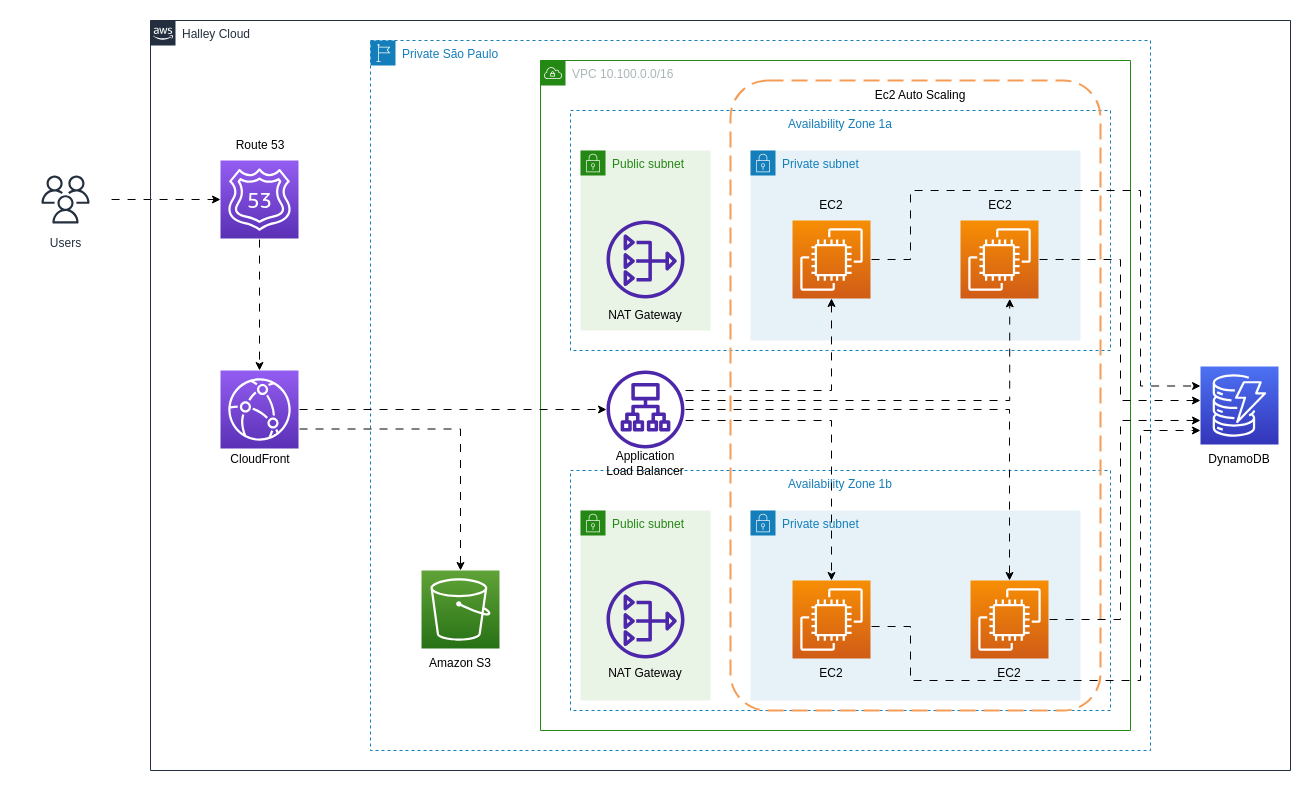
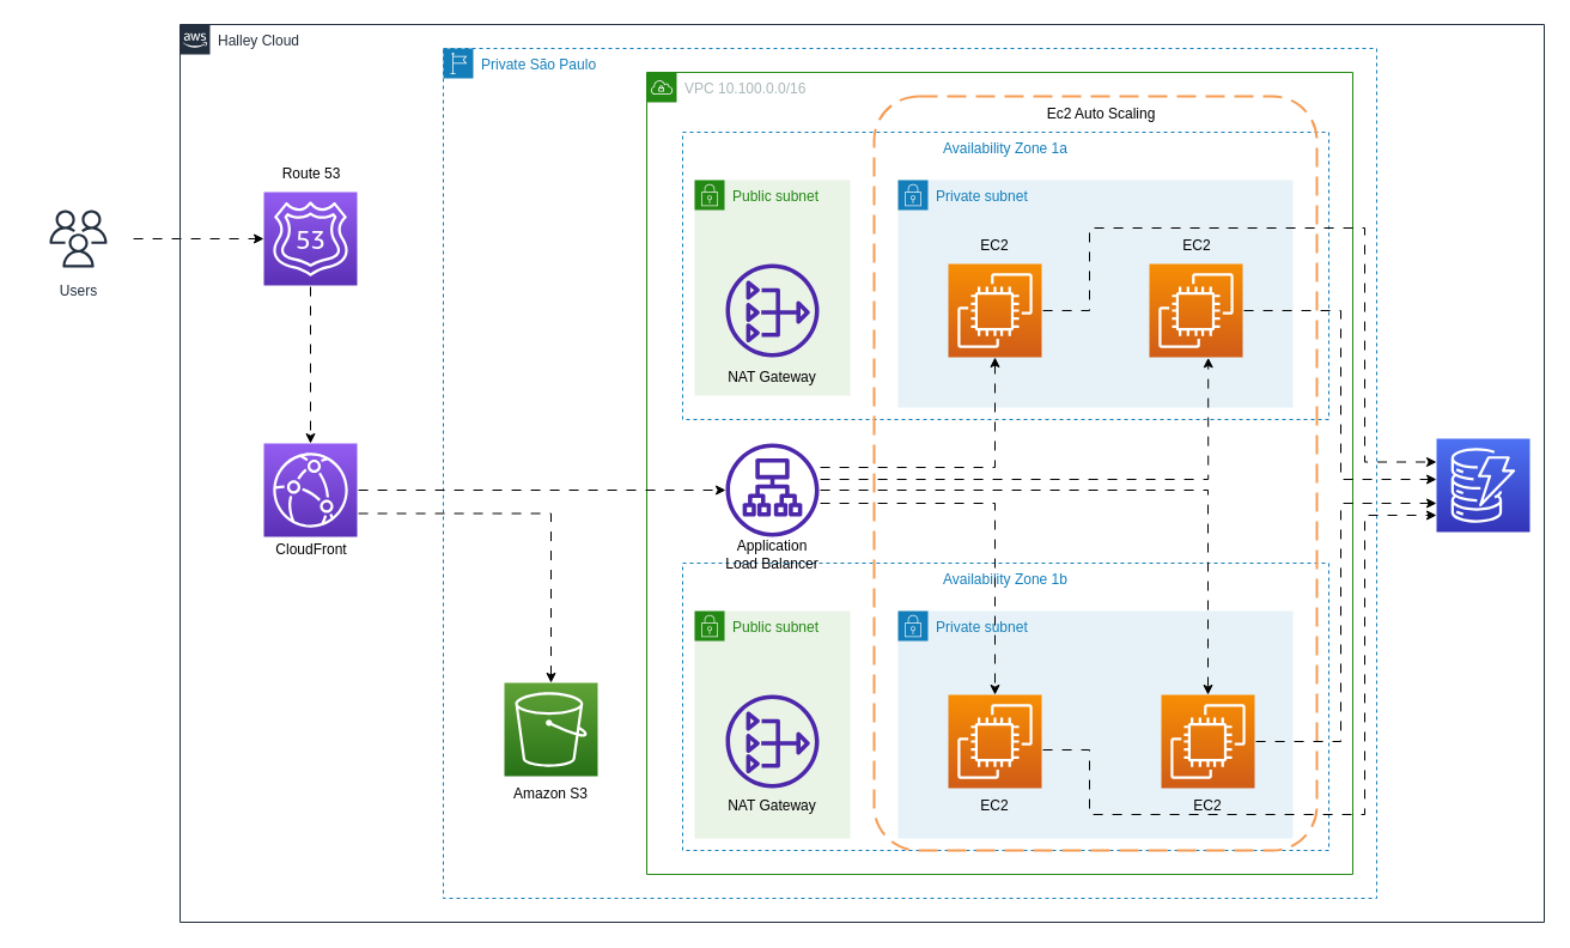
  <mxCell id="0" />
  <mxCell id="1" parent="0" />
  <mxCell id="2" style="edgeStyle=orthogonalEdgeStyle;rounded=0;orthogonalLoop=1;jettySize=auto;html=1;entryX=0;entryY=0.5;entryDx=0;entryDy=0;entryPerimeter=0;flowAnimation=1;" parent="1" source="3" target="41" edge="1"><mxGeometry relative="1" as="geometry" /></mxCell>
  <mxCell id="3" value="Users" style="sketch=0;outlineConnect=0;fontColor=#232F3E;gradientColor=none;strokeColor=#232F3E;fillColor=#ffffff;dashed=0;verticalLabelPosition=bottom;verticalAlign=top;align=center;html=1;fontSize=12;fontStyle=0;aspect=fixed;shape=mxgraph.aws4.resourceIcon;resIcon=mxgraph.aws4.users;" parent="1" vertex="1"><mxGeometry x="20" y="169" width="90" height="60" as="geometry" /></mxCell>
  <mxCell id="4" value="Halley Cloud" style="points=[[0,0],[0.25,0],[0.5,0],[0.75,0],[1,0],[1,0.25],[1,0.5],[1,0.75],[1,1],[0.75,1],[0.5,1],[0.25,1],[0,1],[0,0.75],[0,0.5],[0,0.25]];outlineConnect=0;gradientColor=none;html=1;whiteSpace=wrap;fontSize=12;fontStyle=0;container=1;pointerEvents=0;collapsible=0;recursiveResize=0;shape=mxgraph.aws4.group;grIcon=mxgraph.aws4.group_aws_cloud_alt;strokeColor=#232F3E;fillColor=none;verticalAlign=top;align=left;spacingLeft=30;fontColor=#232F3E;dashed=0;" parent="1" vertex="1"><mxGeometry x="150" y="20" width="1140" height="750" as="geometry" /></mxCell>
  <mxCell id="5" value="Private São Paulo" style="points=[[0,0],[0.25,0],[0.5,0],[0.75,0],[1,0],[1,0.25],[1,0.5],[1,0.75],[1,1],[0.75,1],[0.5,1],[0.25,1],[0,1],[0,0.75],[0,0.5],[0,0.25]];outlineConnect=0;gradientColor=none;html=1;whiteSpace=wrap;fontSize=12;fontStyle=0;container=1;pointerEvents=0;collapsible=0;recursiveResize=0;shape=mxgraph.aws4.group;grIcon=mxgraph.aws4.group_region;strokeColor=#147EBA;fillColor=none;verticalAlign=top;align=left;spacingLeft=30;fontColor=#147EBA;dashed=1;" parent="4" vertex="1"><mxGeometry x="220" y="20" width="780" height="710" as="geometry" /></mxCell>
  <mxCell id="6" value="VPC 10.100.0.0/16" style="points=[[0,0],[0.25,0],[0.5,0],[0.75,0],[1,0],[1,0.25],[1,0.5],[1,0.75],[1,1],[0.75,1],[0.5,1],[0.25,1],[0,1],[0,0.75],[0,0.5],[0,0.25]];outlineConnect=0;gradientColor=none;html=1;whiteSpace=wrap;fontSize=12;fontStyle=0;container=1;pointerEvents=0;collapsible=0;recursiveResize=0;shape=mxgraph.aws4.group;grIcon=mxgraph.aws4.group_vpc;strokeColor=#248814;fillColor=none;verticalAlign=top;align=left;spacingLeft=30;fontColor=#AAB7B8;dashed=0;" parent="5" vertex="1"><mxGeometry x="170" y="20" width="590" height="670" as="geometry" /></mxCell>
  <mxCell id="7" value="Availability Zone 1a" style="fillColor=none;strokeColor=#147EBA;dashed=1;verticalAlign=top;fontStyle=0;fontColor=#147EBA;whiteSpace=wrap;html=1;" parent="6" vertex="1"><mxGeometry x="30" y="50" width="540" height="240" as="geometry" /></mxCell>
  <mxCell id="8" value="Availability Zone 1b" style="fillColor=none;strokeColor=#147EBA;dashed=1;verticalAlign=top;fontStyle=0;fontColor=#147EBA;whiteSpace=wrap;html=1;" parent="6" vertex="1"><mxGeometry x="30" y="410" width="540" height="240" as="geometry" /></mxCell>
  <mxCell id="9" value="" style="rounded=1;arcSize=10;dashed=1;strokeColor=#F59D56;fillColor=none;gradientColor=none;dashPattern=8 4;strokeWidth=2;" parent="6" vertex="1"><mxGeometry x="190" y="20" width="370" height="630" as="geometry" /></mxCell>
  <mxCell id="10" value="Private subnet" style="points=[[0,0],[0.25,0],[0.5,0],[0.75,0],[1,0],[1,0.25],[1,0.5],[1,0.75],[1,1],[0.75,1],[0.5,1],[0.25,1],[0,1],[0,0.75],[0,0.5],[0,0.25]];outlineConnect=0;gradientColor=none;html=1;whiteSpace=wrap;fontSize=12;fontStyle=0;container=1;pointerEvents=0;collapsible=0;recursiveResize=0;shape=mxgraph.aws4.group;grIcon=mxgraph.aws4.group_security_group;grStroke=0;strokeColor=#147EBA;fillColor=#E6F2F8;verticalAlign=top;align=left;spacingLeft=30;fontColor=#147EBA;dashed=0;" parent="6" vertex="1"><mxGeometry x="210" y="90" width="330" height="190" as="geometry" /></mxCell>
  <mxCell id="11" value="" style="sketch=0;points=[[0,0,0],[0.25,0,0],[0.5,0,0],[0.75,0,0],[1,0,0],[0,1,0],[0.25,1,0],[0.5,1,0],[0.75,1,0],[1,1,0],[0,0.25,0],[0,0.5,0],[0,0.75,0],[1,0.25,0],[1,0.5,0],[1,0.75,0]];outlineConnect=0;fontColor=#232F3E;gradientColor=#F78E04;gradientDirection=north;fillColor=#D05C17;strokeColor=#ffffff;dashed=0;verticalLabelPosition=bottom;verticalAlign=top;align=center;html=1;fontSize=12;fontStyle=0;aspect=fixed;shape=mxgraph.aws4.resourceIcon;resIcon=mxgraph.aws4.ec2;" parent="10" vertex="1"><mxGeometry x="210" y="70" width="78" height="78" as="geometry" /></mxCell>
  <mxCell id="12" value="Private subnet" style="points=[[0,0],[0.25,0],[0.5,0],[0.75,0],[1,0],[1,0.25],[1,0.5],[1,0.75],[1,1],[0.75,1],[0.5,1],[0.25,1],[0,1],[0,0.75],[0,0.5],[0,0.25]];outlineConnect=0;gradientColor=none;html=1;whiteSpace=wrap;fontSize=12;fontStyle=0;container=1;pointerEvents=0;collapsible=0;recursiveResize=0;shape=mxgraph.aws4.group;grIcon=mxgraph.aws4.group_security_group;grStroke=0;strokeColor=#147EBA;fillColor=#E6F2F8;verticalAlign=top;align=left;spacingLeft=30;fontColor=#147EBA;dashed=0;" parent="6" vertex="1"><mxGeometry x="210" y="450" width="330" height="190" as="geometry" /></mxCell>
  <mxCell id="13" value="" style="sketch=0;points=[[0,0,0],[0.25,0,0],[0.5,0,0],[0.75,0,0],[1,0,0],[0,1,0],[0.25,1,0],[0.5,1,0],[0.75,1,0],[1,1,0],[0,0.25,0],[0,0.5,0],[0,0.75,0],[1,0.25,0],[1,0.5,0],[1,0.75,0]];outlineConnect=0;fontColor=#232F3E;gradientColor=#F78E04;gradientDirection=north;fillColor=#D05C17;strokeColor=#ffffff;dashed=0;verticalLabelPosition=bottom;verticalAlign=top;align=center;html=1;fontSize=12;fontStyle=0;aspect=fixed;shape=mxgraph.aws4.resourceIcon;resIcon=mxgraph.aws4.ec2;" parent="12" vertex="1"><mxGeometry x="42" y="70" width="78" height="78" as="geometry" /></mxCell>
  <mxCell id="14" value="" style="sketch=0;points=[[0,0,0],[0.25,0,0],[0.5,0,0],[0.75,0,0],[1,0,0],[0,1,0],[0.25,1,0],[0.5,1,0],[0.75,1,0],[1,1,0],[0,0.25,0],[0,0.5,0],[0,0.75,0],[1,0.25,0],[1,0.5,0],[1,0.75,0]];outlineConnect=0;fontColor=#232F3E;gradientColor=#F78E04;gradientDirection=north;fillColor=#D05C17;strokeColor=#ffffff;dashed=0;verticalLabelPosition=bottom;verticalAlign=top;align=center;html=1;fontSize=12;fontStyle=0;aspect=fixed;shape=mxgraph.aws4.resourceIcon;resIcon=mxgraph.aws4.ec2;" parent="12" vertex="1"><mxGeometry x="220" y="70" width="78" height="78" as="geometry" /></mxCell>
  <mxCell id="15" value="EC2" style="text;html=1;strokeColor=none;fillColor=none;align=center;verticalAlign=middle;whiteSpace=wrap;rounded=0;" parent="12" vertex="1"><mxGeometry x="31" y="148" width="100" height="30" as="geometry" /></mxCell>
  <mxCell id="16" value="EC2" style="text;html=1;strokeColor=none;fillColor=none;align=center;verticalAlign=middle;whiteSpace=wrap;rounded=0;" parent="12" vertex="1"><mxGeometry x="209" y="148" width="100" height="30" as="geometry" /></mxCell>
  <mxCell id="17" style="edgeStyle=orthogonalEdgeStyle;rounded=0;orthogonalLoop=1;jettySize=auto;html=1;flowAnimation=1;" parent="12" edge="1"><mxGeometry relative="1" as="geometry"><mxPoint x="120" y="116" as="sourcePoint" /><mxPoint x="450" y="-80" as="targetPoint" /><Array as="points"><mxPoint x="160" y="116" /><mxPoint x="160" y="170" /><mxPoint x="390" y="170" /><mxPoint x="390" y="-80" /></Array></mxGeometry></mxCell>
  <mxCell id="18" value="Public subnet" style="points=[[0,0],[0.25,0],[0.5,0],[0.75,0],[1,0],[1,0.25],[1,0.5],[1,0.75],[1,1],[0.75,1],[0.5,1],[0.25,1],[0,1],[0,0.75],[0,0.5],[0,0.25]];outlineConnect=0;gradientColor=none;html=1;whiteSpace=wrap;fontSize=12;fontStyle=0;container=1;pointerEvents=0;collapsible=0;recursiveResize=0;shape=mxgraph.aws4.group;grIcon=mxgraph.aws4.group_security_group;grStroke=0;strokeColor=#248814;fillColor=#E9F3E6;verticalAlign=top;align=left;spacingLeft=30;fontColor=#248814;dashed=0;" parent="6" vertex="1"><mxGeometry x="40" y="90" width="130" height="180" as="geometry" /></mxCell>
  <mxCell id="19" value="" style="sketch=0;outlineConnect=0;fontColor=#232F3E;gradientColor=none;fillColor=#4D27AA;strokeColor=none;dashed=0;verticalLabelPosition=bottom;verticalAlign=top;align=center;html=1;fontSize=12;fontStyle=0;aspect=fixed;pointerEvents=1;shape=mxgraph.aws4.nat_gateway;" parent="18" vertex="1"><mxGeometry x="26" y="70" width="78" height="78" as="geometry" /></mxCell>
  <mxCell id="20" value="Public subnet" style="points=[[0,0],[0.25,0],[0.5,0],[0.75,0],[1,0],[1,0.25],[1,0.5],[1,0.75],[1,1],[0.75,1],[0.5,1],[0.25,1],[0,1],[0,0.75],[0,0.5],[0,0.25]];outlineConnect=0;gradientColor=none;html=1;whiteSpace=wrap;fontSize=12;fontStyle=0;container=1;pointerEvents=0;collapsible=0;recursiveResize=0;shape=mxgraph.aws4.group;grIcon=mxgraph.aws4.group_security_group;grStroke=0;strokeColor=#248814;fillColor=#E9F3E6;verticalAlign=top;align=left;spacingLeft=30;fontColor=#248814;dashed=0;" parent="6" vertex="1"><mxGeometry x="40" y="450" width="130" height="190" as="geometry" /></mxCell>
  <mxCell id="21" value="" style="sketch=0;outlineConnect=0;fontColor=#232F3E;gradientColor=none;fillColor=#4D27AA;strokeColor=none;dashed=0;verticalLabelPosition=bottom;verticalAlign=top;align=center;html=1;fontSize=12;fontStyle=0;aspect=fixed;pointerEvents=1;shape=mxgraph.aws4.nat_gateway;" parent="20" vertex="1"><mxGeometry x="26" y="70" width="78" height="78" as="geometry" /></mxCell>
  <mxCell id="22" value="NAT Gateway" style="text;html=1;strokeColor=none;fillColor=none;align=center;verticalAlign=middle;whiteSpace=wrap;rounded=0;" parent="20" vertex="1"><mxGeometry x="15" y="148" width="100" height="30" as="geometry" /></mxCell>
  <mxCell id="23" value="Ec2 Auto Scaling" style="text;html=1;strokeColor=none;fillColor=none;align=center;verticalAlign=middle;whiteSpace=wrap;rounded=0;" parent="6" vertex="1"><mxGeometry x="330" y="20" width="100" height="30" as="geometry" /></mxCell>
  <mxCell id="24" value="" style="sketch=0;points=[[0,0,0],[0.25,0,0],[0.5,0,0],[0.75,0,0],[1,0,0],[0,1,0],[0.25,1,0],[0.5,1,0],[0.75,1,0],[1,1,0],[0,0.25,0],[0,0.5,0],[0,0.75,0],[1,0.25,0],[1,0.5,0],[1,0.75,0]];outlineConnect=0;fontColor=#232F3E;gradientColor=#F78E04;gradientDirection=north;fillColor=#D05C17;strokeColor=#ffffff;dashed=0;verticalLabelPosition=bottom;verticalAlign=top;align=center;html=1;fontSize=12;fontStyle=0;aspect=fixed;shape=mxgraph.aws4.resourceIcon;resIcon=mxgraph.aws4.ec2;" parent="6" vertex="1"><mxGeometry x="252" y="160" width="78" height="78" as="geometry" /></mxCell>
  <mxCell id="25" style="edgeStyle=orthogonalEdgeStyle;rounded=0;orthogonalLoop=1;jettySize=auto;html=1;entryX=0.5;entryY=1;entryDx=0;entryDy=0;entryPerimeter=0;flowAnimation=1;" parent="6" source="29" target="24" edge="1"><mxGeometry relative="1" as="geometry"><Array as="points"><mxPoint x="291" y="330" /></Array></mxGeometry></mxCell>
  <mxCell id="26" style="edgeStyle=orthogonalEdgeStyle;rounded=0;orthogonalLoop=1;jettySize=auto;html=1;flowAnimation=1;" parent="6" source="29" target="13" edge="1"><mxGeometry relative="1" as="geometry"><Array as="points"><mxPoint x="291" y="360" /></Array></mxGeometry></mxCell>
  <mxCell id="27" style="edgeStyle=orthogonalEdgeStyle;rounded=0;orthogonalLoop=1;jettySize=auto;html=1;flowAnimation=1;" parent="6" source="29" target="14" edge="1"><mxGeometry relative="1" as="geometry" /></mxCell>
  <mxCell id="28" style="edgeStyle=orthogonalEdgeStyle;rounded=0;orthogonalLoop=1;jettySize=auto;html=1;entryX=0.631;entryY=1.004;entryDx=0;entryDy=0;entryPerimeter=0;flowAnimation=1;" parent="6" source="29" target="11" edge="1"><mxGeometry relative="1" as="geometry"><Array as="points"><mxPoint x="469" y="340" /></Array></mxGeometry></mxCell>
  <mxCell id="29" value="" style="sketch=0;outlineConnect=0;fontColor=#232F3E;gradientColor=none;fillColor=#4D27AA;strokeColor=none;dashed=0;verticalLabelPosition=bottom;verticalAlign=top;align=center;html=1;fontSize=12;fontStyle=0;aspect=fixed;pointerEvents=1;shape=mxgraph.aws4.application_load_balancer;" parent="6" vertex="1"><mxGeometry x="66" y="310" width="78" height="78" as="geometry" /></mxCell>
  <mxCell id="30" value="EC2" style="text;html=1;strokeColor=none;fillColor=none;align=center;verticalAlign=middle;whiteSpace=wrap;rounded=0;" parent="6" vertex="1"><mxGeometry x="241" y="130" width="100" height="30" as="geometry" /></mxCell>
  <mxCell id="31" value="EC2" style="text;html=1;strokeColor=none;fillColor=none;align=center;verticalAlign=middle;whiteSpace=wrap;rounded=0;" parent="6" vertex="1"><mxGeometry x="410" y="130" width="100" height="30" as="geometry" /></mxCell>
  <mxCell id="32" value="NAT Gateway" style="text;html=1;strokeColor=none;fillColor=none;align=center;verticalAlign=middle;whiteSpace=wrap;rounded=0;" parent="6" vertex="1"><mxGeometry x="55" y="240" width="100" height="30" as="geometry" /></mxCell>
  <mxCell id="33" value="Application&lt;br&gt;Load Balancer" style="text;html=1;strokeColor=none;fillColor=none;align=center;verticalAlign=middle;whiteSpace=wrap;rounded=0;" parent="6" vertex="1"><mxGeometry x="55" y="388" width="100" height="30" as="geometry" /></mxCell>
  <mxCell id="34" value="" style="sketch=0;points=[[0,0,0],[0.25,0,0],[0.5,0,0],[0.75,0,0],[1,0,0],[0,1,0],[0.25,1,0],[0.5,1,0],[0.75,1,0],[1,1,0],[0,0.25,0],[0,0.5,0],[0,0.75,0],[1,0.25,0],[1,0.5,0],[1,0.75,0]];outlineConnect=0;fontColor=#232F3E;gradientColor=#60A337;gradientDirection=north;fillColor=#277116;strokeColor=#ffffff;dashed=0;verticalLabelPosition=bottom;verticalAlign=top;align=center;html=1;fontSize=12;fontStyle=0;aspect=fixed;shape=mxgraph.aws4.resourceIcon;resIcon=mxgraph.aws4.s3;" parent="5" vertex="1"><mxGeometry x="51" y="530" width="78" height="78" as="geometry" /></mxCell>
  <mxCell id="35" value="Amazon S3" style="text;html=1;strokeColor=none;fillColor=none;align=center;verticalAlign=middle;whiteSpace=wrap;rounded=0;" parent="5" vertex="1"><mxGeometry x="40" y="608" width="100" height="30" as="geometry" /></mxCell>
  <mxCell id="36" value="" style="sketch=0;points=[[0,0,0],[0.25,0,0],[0.5,0,0],[0.75,0,0],[1,0,0],[0,1,0],[0.25,1,0],[0.5,1,0],[0.75,1,0],[1,1,0],[0,0.25,0],[0,0.5,0],[0,0.75,0],[1,0.25,0],[1,0.5,0],[1,0.75,0]];outlineConnect=0;fontColor=#232F3E;gradientColor=#4D72F3;gradientDirection=north;fillColor=#3334B9;strokeColor=#ffffff;dashed=0;verticalLabelPosition=bottom;verticalAlign=top;align=center;html=1;fontSize=12;fontStyle=0;aspect=fixed;shape=mxgraph.aws4.resourceIcon;resIcon=mxgraph.aws4.dynamodb;" parent="4" vertex="1"><mxGeometry x="1050" y="346" width="78" height="78" as="geometry" /></mxCell>
  <mxCell id="37" style="edgeStyle=orthogonalEdgeStyle;rounded=0;orthogonalLoop=1;jettySize=auto;html=1;entryX=0.5;entryY=0;entryDx=0;entryDy=0;entryPerimeter=0;exitX=1;exitY=0.75;exitDx=0;exitDy=0;exitPerimeter=0;flowAnimation=1;" parent="4" source="39" target="34" edge="1"><mxGeometry relative="1" as="geometry" /></mxCell>
  <mxCell id="38" style="edgeStyle=orthogonalEdgeStyle;rounded=0;orthogonalLoop=1;jettySize=auto;html=1;flowAnimation=1;" parent="4" source="39" target="29" edge="1"><mxGeometry relative="1" as="geometry" /></mxCell>
  <mxCell id="39" value="" style="sketch=0;points=[[0,0,0],[0.25,0,0],[0.5,0,0],[0.75,0,0],[1,0,0],[0,1,0],[0.25,1,0],[0.5,1,0],[0.75,1,0],[1,1,0],[0,0.25,0],[0,0.5,0],[0,0.75,0],[1,0.25,0],[1,0.5,0],[1,0.75,0]];outlineConnect=0;fontColor=#232F3E;gradientColor=#945DF2;gradientDirection=north;fillColor=#5A30B5;strokeColor=#ffffff;dashed=0;verticalLabelPosition=bottom;verticalAlign=top;align=center;html=1;fontSize=12;fontStyle=0;aspect=fixed;shape=mxgraph.aws4.resourceIcon;resIcon=mxgraph.aws4.cloudfront;" parent="4" vertex="1"><mxGeometry x="70" y="350" width="78" height="78" as="geometry" /></mxCell>
  <mxCell id="40" style="edgeStyle=orthogonalEdgeStyle;rounded=0;orthogonalLoop=1;jettySize=auto;html=1;flowAnimation=1;" parent="4" source="41" target="39" edge="1"><mxGeometry relative="1" as="geometry" /></mxCell>
  <mxCell id="41" value="" style="sketch=0;points=[[0,0,0],[0.25,0,0],[0.5,0,0],[0.75,0,0],[1,0,0],[0,1,0],[0.25,1,0],[0.5,1,0],[0.75,1,0],[1,1,0],[0,0.25,0],[0,0.5,0],[0,0.75,0],[1,0.25,0],[1,0.5,0],[1,0.75,0]];outlineConnect=0;fontColor=#232F3E;gradientColor=#945DF2;gradientDirection=north;fillColor=#5A30B5;strokeColor=#ffffff;dashed=0;verticalLabelPosition=bottom;verticalAlign=top;align=center;html=1;fontSize=12;fontStyle=0;aspect=fixed;shape=mxgraph.aws4.resourceIcon;resIcon=mxgraph.aws4.route_53;" parent="4" vertex="1"><mxGeometry x="70" y="140" width="78" height="78" as="geometry" /></mxCell>
- <mxCell id="42" value="DynamoDB" style="text;html=1;strokeColor=none;fillColor=none;align=center;verticalAlign=middle;whiteSpace=wrap;rounded=0;" parent="4" vertex="1"><mxGeometry x="1039" y="424" width="100" height="30" as="geometry" /></mxCell>
  <mxCell id="43" value="Route 53" style="text;html=1;strokeColor=none;fillColor=none;align=center;verticalAlign=middle;whiteSpace=wrap;rounded=0;" parent="4" vertex="1"><mxGeometry x="60" y="110" width="100" height="30" as="geometry" /></mxCell>
  <mxCell id="44" value="CloudFront" style="text;html=1;strokeColor=none;fillColor=none;align=center;verticalAlign=middle;whiteSpace=wrap;rounded=0;" parent="4" vertex="1"><mxGeometry x="60" y="424" width="100" height="30" as="geometry" /></mxCell>
  <mxCell id="45" style="edgeStyle=orthogonalEdgeStyle;rounded=0;orthogonalLoop=1;jettySize=auto;html=1;flowAnimation=1;" parent="4" source="11" target="36" edge="1"><mxGeometry relative="1" as="geometry"><Array as="points"><mxPoint x="970" y="239" /><mxPoint x="970" y="380" /></Array></mxGeometry></mxCell>
  <mxCell id="46" style="edgeStyle=orthogonalEdgeStyle;rounded=0;orthogonalLoop=1;jettySize=auto;html=1;entryX=0;entryY=0.692;entryDx=0;entryDy=0;entryPerimeter=0;flowAnimation=1;" parent="4" source="14" target="36" edge="1"><mxGeometry relative="1" as="geometry"><Array as="points"><mxPoint x="970" y="599" /><mxPoint x="970" y="400" /></Array></mxGeometry></mxCell>
  <mxCell id="47" style="edgeStyle=orthogonalEdgeStyle;rounded=0;orthogonalLoop=1;jettySize=auto;html=1;entryX=0;entryY=0.25;entryDx=0;entryDy=0;entryPerimeter=0;flowAnimation=1;" parent="4" source="24" target="36" edge="1"><mxGeometry relative="1" as="geometry"><Array as="points"><mxPoint x="760" y="239" /><mxPoint x="760" y="170" /><mxPoint x="990" y="170" /><mxPoint x="990" y="366" /><mxPoint x="1050" y="366" /></Array></mxGeometry></mxCell>
